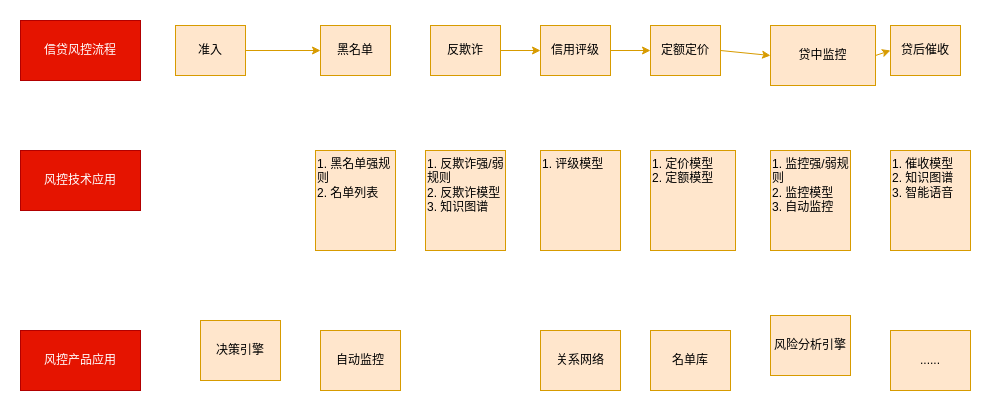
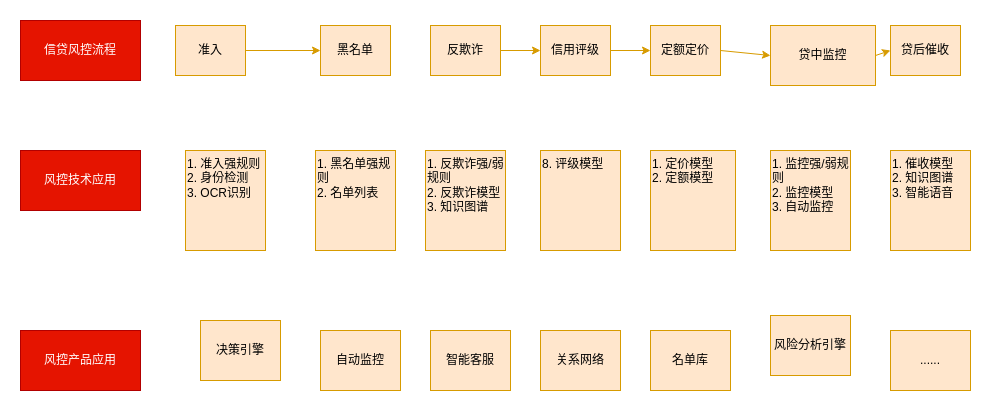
  <mxCell id="0" />
  <mxCell id="1" parent="0" />
  <mxCell id="2" value="信贷风控流程" style="rounded=0;whiteSpace=wrap;html=1;fillColor=#e51400;strokeColor=#B20000;fontColor=#ffffff;" vertex="1" parent="1"><mxGeometry x="20" y="20" width="120" height="60" as="geometry" /></mxCell>
  <mxCell id="3" value="风控技术应用" style="rounded=0;whiteSpace=wrap;html=1;fillColor=#e51400;strokeColor=#B20000;fontColor=#ffffff;" vertex="1" parent="1"><mxGeometry x="20" y="150" width="120" height="60" as="geometry" /></mxCell>
  <mxCell id="4" value="风控产品应用" style="rounded=0;whiteSpace=wrap;html=1;fillColor=#e51400;strokeColor=#B20000;fontColor=#ffffff;" vertex="1" parent="1"><mxGeometry x="20" y="330" width="120" height="60" as="geometry" /></mxCell>
  <mxCell id="5" value="准入" style="rounded=0;whiteSpace=wrap;html=1;fillColor=#ffe6cc;strokeColor=#d79b00;" vertex="1" parent="1"><mxGeometry x="175" y="25" width="70" height="50" as="geometry" /></mxCell>
  <mxCell id="6" value="黑名单" style="rounded=0;whiteSpace=wrap;html=1;fillColor=#ffe6cc;strokeColor=#d79b00;" vertex="1" parent="1"><mxGeometry x="320" y="25" width="70" height="50" as="geometry" /></mxCell>
  <mxCell id="7" value="反欺诈" style="rounded=0;whiteSpace=wrap;html=1;fillColor=#ffe6cc;strokeColor=#d79b00;" vertex="1" parent="1"><mxGeometry x="430" y="25" width="70" height="50" as="geometry" /></mxCell>
  <mxCell id="8" value="信用评级" style="rounded=0;whiteSpace=wrap;html=1;fillColor=#ffe6cc;strokeColor=#d79b00;" vertex="1" parent="1"><mxGeometry x="540" y="25" width="70" height="50" as="geometry" /></mxCell>
  <mxCell id="9" value="定额定价" style="rounded=0;whiteSpace=wrap;html=1;fillColor=#ffe6cc;strokeColor=#d79b00;" vertex="1" parent="1"><mxGeometry x="650" y="25" width="70" height="50" as="geometry" /></mxCell>
  <mxCell id="10" value="贷中监控" style="rounded=0;whiteSpace=wrap;html=1;fillColor=#ffe6cc;strokeColor=#d79b00;" vertex="1" parent="1"><mxGeometry x="770" y="25" width="105" height="60" as="geometry" /></mxCell>
  <mxCell id="11" value="贷后催收" style="rounded=0;whiteSpace=wrap;html=1;fillColor=#ffe6cc;strokeColor=#d79b00;" vertex="1" parent="1"><mxGeometry x="890" y="25" width="70" height="50" as="geometry" /></mxCell>
  <mxCell id="12" value="" style="endArrow=classic;html=1;exitX=1;exitY=0.5;exitDx=0;exitDy=0;entryX=0;entryY=0.5;entryDx=0;entryDy=0;fillColor=#ffe6cc;strokeColor=#d79b00;" edge="1" parent="1" source="5" target="6"><mxGeometry width="50" height="50" relative="1" as="geometry"><mxPoint x="360" y="290" as="sourcePoint" /><mxPoint x="410" y="240" as="targetPoint" /></mxGeometry></mxCell>
  <mxCell id="13" value="" style="endArrow=classic;html=1;exitX=1;exitY=0.5;exitDx=0;exitDy=0;entryX=0;entryY=0.5;entryDx=0;entryDy=0;fillColor=#ffe6cc;strokeColor=#d79b00;" edge="1" parent="1" source="7" target="8"><mxGeometry width="50" height="50" relative="1" as="geometry"><mxPoint x="280" y="70" as="sourcePoint" /><mxPoint x="340" y="70" as="targetPoint" /></mxGeometry></mxCell>
  <mxCell id="14" value="" style="endArrow=classic;html=1;exitX=1;exitY=0.5;exitDx=0;exitDy=0;entryX=0;entryY=0.5;entryDx=0;entryDy=0;fillColor=#ffe6cc;strokeColor=#d79b00;" edge="1" parent="1" source="8" target="9"><mxGeometry width="50" height="50" relative="1" as="geometry"><mxPoint x="290" y="80" as="sourcePoint" /><mxPoint x="350" y="80" as="targetPoint" /></mxGeometry></mxCell>
  <mxCell id="15" value="" style="endArrow=classic;html=1;exitX=1;exitY=0.5;exitDx=0;exitDy=0;entryX=0;entryY=0.5;entryDx=0;entryDy=0;fillColor=#ffe6cc;strokeColor=#d79b00;" edge="1" parent="1" source="9" target="10"><mxGeometry width="50" height="50" relative="1" as="geometry"><mxPoint x="300" y="90" as="sourcePoint" /><mxPoint x="360" y="90" as="targetPoint" /></mxGeometry></mxCell>
  <mxCell id="16" value="" style="endArrow=classic;html=1;exitX=1;exitY=0.5;exitDx=0;exitDy=0;entryX=0;entryY=0.5;entryDx=0;entryDy=0;fillColor=#ffe6cc;strokeColor=#d79b00;" edge="1" parent="1" source="10" target="11"><mxGeometry width="50" height="50" relative="1" as="geometry"><mxPoint x="310" y="100" as="sourcePoint" /><mxPoint x="370" y="100" as="targetPoint" /></mxGeometry></mxCell>
+ <mxCell id="17" value="1. 准入强规则&lt;br&gt;2. 身份检测&lt;br&gt;3. OCR识别" style="rounded=0;whiteSpace=wrap;html=1;fillColor=#ffe6cc;strokeColor=#d79b00;verticalAlign=top;align=left;" vertex="1" parent="1"><mxGeometry x="185" y="150" width="80" height="100" as="geometry" /></mxCell>
  <mxCell id="18" value="1. 黑名单强规则&lt;br&gt;2. 名单列表" style="rounded=0;whiteSpace=wrap;html=1;fillColor=#ffe6cc;strokeColor=#d79b00;verticalAlign=top;align=left;" vertex="1" parent="1"><mxGeometry x="315" y="150" width="80" height="100" as="geometry" /></mxCell>
  <mxCell id="19" value="1. 反欺诈强/弱规则&lt;br&gt;2. 反欺诈模型&lt;br&gt;3. 知识图谱" style="rounded=0;whiteSpace=wrap;html=1;fillColor=#ffe6cc;strokeColor=#d79b00;verticalAlign=top;align=left;" vertex="1" parent="1"><mxGeometry x="425" y="150" width="80" height="100" as="geometry" /></mxCell>
- <mxCell id="20" value="1. 评级模型" style="rounded=0;whiteSpace=wrap;html=1;fillColor=#ffe6cc;strokeColor=#d79b00;verticalAlign=top;align=left;" vertex="1" parent="1"><mxGeometry x="540" y="150" width="80" height="100" as="geometry" /></mxCell>
+ <mxCell id="20" value="8. 评级模型" style="rounded=0;whiteSpace=wrap;html=1;fillColor=#ffe6cc;strokeColor=#d79b00;verticalAlign=top;align=left;" vertex="1" parent="1"><mxGeometry x="540" y="150" width="80" height="100" as="geometry" /></mxCell>
  <mxCell id="21" value="1. 定价模型&lt;br&gt;2. 定额模型&lt;br&gt;" style="rounded=0;whiteSpace=wrap;html=1;fillColor=#ffe6cc;strokeColor=#d79b00;verticalAlign=top;align=left;" vertex="1" parent="1"><mxGeometry x="650" y="150" width="85" height="100" as="geometry" /></mxCell>
  <mxCell id="22" value="1. 监控强/弱规则&lt;br&gt;2. 监控模型&lt;br&gt;3. 自动监控&lt;br&gt;" style="rounded=0;whiteSpace=wrap;html=1;fillColor=#ffe6cc;strokeColor=#d79b00;verticalAlign=top;align=left;" vertex="1" parent="1"><mxGeometry x="770" y="150" width="80" height="100" as="geometry" /></mxCell>
  <mxCell id="23" value="1. 催收模型&lt;br&gt;2. 知识图谱&lt;br&gt;3. 智能语音" style="rounded=0;whiteSpace=wrap;html=1;fillColor=#ffe6cc;strokeColor=#d79b00;verticalAlign=top;align=left;" vertex="1" parent="1"><mxGeometry x="890" y="150" width="80" height="100" as="geometry" /></mxCell>
  <mxCell id="24" value="决策引擎" style="rounded=0;whiteSpace=wrap;html=1;fillColor=#ffe6cc;strokeColor=#d79b00;verticalAlign=middle;align=center;" vertex="1" parent="1"><mxGeometry x="200" y="320" width="80" height="60" as="geometry" /></mxCell>
  <mxCell id="25" value="自动监控" style="rounded=0;whiteSpace=wrap;html=1;fillColor=#ffe6cc;strokeColor=#d79b00;verticalAlign=middle;align=center;" vertex="1" parent="1"><mxGeometry x="320" y="330" width="80" height="60" as="geometry" /></mxCell>
+ <mxCell id="26" value="智能客服" style="rounded=0;whiteSpace=wrap;html=1;fillColor=#ffe6cc;strokeColor=#d79b00;verticalAlign=middle;align=center;" vertex="1" parent="1"><mxGeometry x="430" y="330" width="80" height="60" as="geometry" /></mxCell>
  <mxCell id="27" value="关系网络" style="rounded=0;whiteSpace=wrap;html=1;fillColor=#ffe6cc;strokeColor=#d79b00;verticalAlign=middle;align=center;" vertex="1" parent="1"><mxGeometry x="540" y="330" width="80" height="60" as="geometry" /></mxCell>
  <mxCell id="28" value="名单库" style="rounded=0;whiteSpace=wrap;html=1;fillColor=#ffe6cc;strokeColor=#d79b00;verticalAlign=middle;align=center;" vertex="1" parent="1"><mxGeometry x="650" y="330" width="80" height="60" as="geometry" /></mxCell>
  <mxCell id="29" value="风险分析引擎" style="rounded=0;whiteSpace=wrap;html=1;fillColor=#ffe6cc;strokeColor=#d79b00;verticalAlign=middle;align=center;" vertex="1" parent="1"><mxGeometry x="770" y="315" width="80" height="60" as="geometry" /></mxCell>
  <mxCell id="30" value="......" style="rounded=0;whiteSpace=wrap;html=1;fillColor=#ffe6cc;strokeColor=#d79b00;verticalAlign=middle;align=center;" vertex="1" parent="1"><mxGeometry x="890" y="330" width="80" height="60" as="geometry" /></mxCell>
